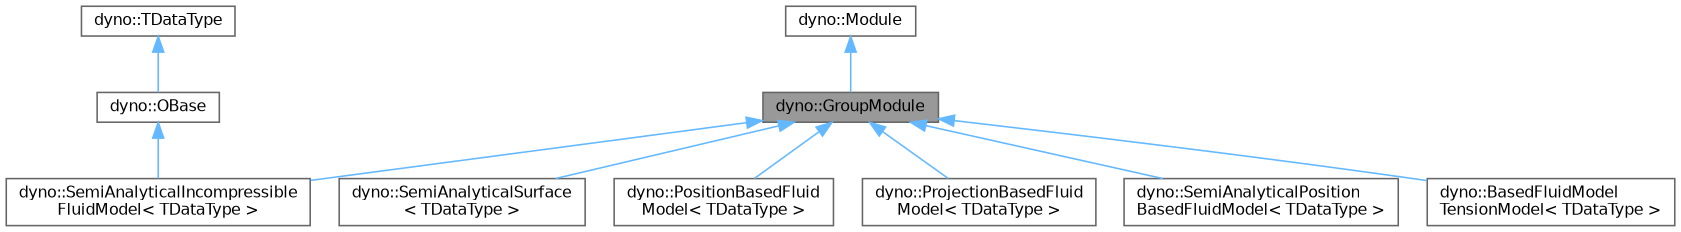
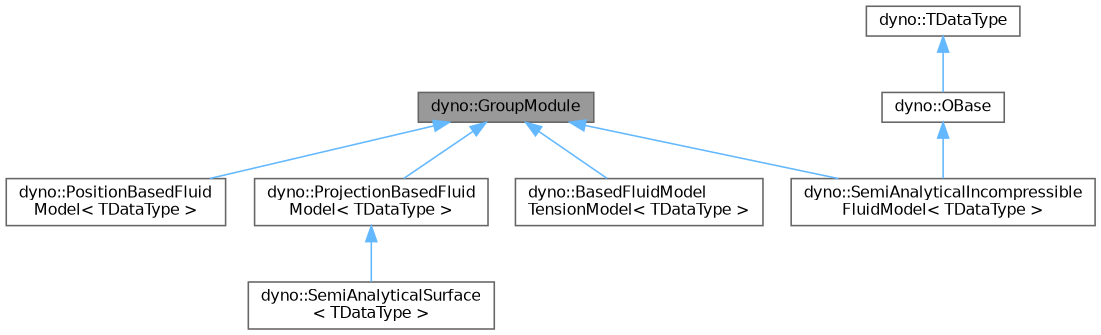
  digraph {
    rankdir=TB
    node [color=gray40 fillcolor=white fontname=Helvetica fontsize=10 shape=box style=filled]
    edge [color=steelblue1 dir=back fontname=Helvetica fontsize=10 labelfontname=Helvetica labelfontsize=10 style=solid]
    n1 [fillcolor=grey60 fontcolor=black height=0.2 label="dyno::GroupModule" width=0.4]
    n2 [height=0.2 label="dyno::SemiAnalyticalSurface\l\< TDataType \>" width=0.4]
    n3 [height=0.2 label="dyno::PositionBasedFluid\lModel\< TDataType \>" width=0.4]
    n4 [height=0.2 label="dyno::ProjectionBasedFluid\lModel\< TDataType \>" width=0.4]
    n5 [height=0.2 label="dyno::SemiAnalyticalIncompressible\lFluidModel\< TDataType \>" width=0.4]
-   n6 [height=0.2 label="dyno::SemiAnalyticalPosition\lBasedFluidModel\< TDataType \>" width=0.4]
    n7 [height=0.2 label="dyno::BasedFluidModel\lTensionModel\< TDataType \>" width=0.4]
-   n8 [height=0.2 label="dyno::Module" width=0.4]
    n9 [height=0.2 label="dyno::OBase" width=0.4]
    n10 [height=0.2 label="dyno::TDataType" width=0.4]
-   n1 -> n2
+   n4 -> n2
    n1 -> n3
    n1 -> n4
    n1 -> n5
-   n1 -> n6
    n1 -> n7
-   n8 -> n1
    n9 -> n5
    n10 -> n9
  }
